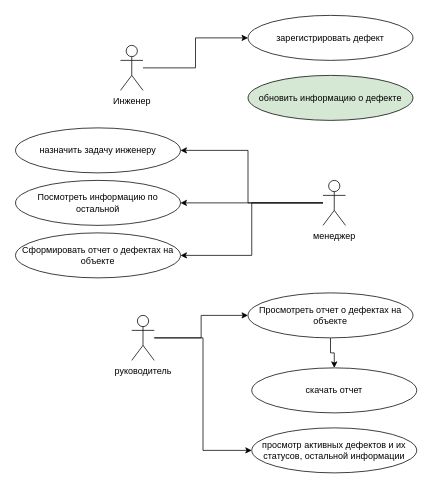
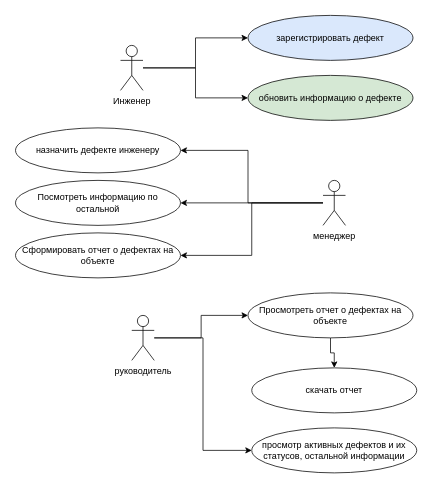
  <mxCell id="0" />
  <mxCell id="1" parent="0" />
  <mxCell id="2" style="edgeStyle=orthogonalEdgeStyle;rounded=0;orthogonalLoop=1;jettySize=auto;html=1;entryX=0;entryY=0.5;entryDx=0;entryDy=0;" parent="1" source="4" target="5" edge="1"><mxGeometry relative="1" as="geometry" /></mxCell>
+ <mxCell id="3" style="edgeStyle=orthogonalEdgeStyle;rounded=0;orthogonalLoop=1;jettySize=auto;html=1;entryX=0;entryY=0.5;entryDx=0;entryDy=0;" parent="1" source="4" target="6" edge="1"><mxGeometry relative="1" as="geometry" /></mxCell>
  <mxCell id="4" value="Инженер" style="shape=umlActor;verticalLabelPosition=bottom;verticalAlign=top;html=1;outlineConnect=0;" parent="1" vertex="1"><mxGeometry x="160" y="60" width="30" height="60" as="geometry" /></mxCell>
- <mxCell id="5" value="зарегистрировать дефект" style="ellipse;whiteSpace=wrap;html=1;" parent="1" vertex="1"><mxGeometry x="330" y="20" width="220" height="60" as="geometry" /></mxCell>
+ <mxCell id="5" value="зарегистрировать дефект" style="ellipse;whiteSpace=wrap;html=1;fillColor=#dae8fc;" parent="1" vertex="1"><mxGeometry x="330" y="20" width="220" height="60" as="geometry" /></mxCell>
  <mxCell id="6" value="обновить информацию о дефекте" style="ellipse;whiteSpace=wrap;html=1;fillColor=#d5e8d4;" parent="1" vertex="1"><mxGeometry x="330" y="100" width="220" height="60" as="geometry" /></mxCell>
  <mxCell id="7" style="edgeStyle=orthogonalEdgeStyle;rounded=0;orthogonalLoop=1;jettySize=auto;html=1;entryX=1;entryY=0.5;entryDx=0;entryDy=0;" edge="1" parent="1" source="10" target="11"><mxGeometry relative="1" as="geometry"><Array as="points"><mxPoint x="330" y="270" /><mxPoint x="330" y="200" /></Array></mxGeometry></mxCell>
  <mxCell id="8" style="edgeStyle=orthogonalEdgeStyle;rounded=0;orthogonalLoop=1;jettySize=auto;html=1;entryX=1;entryY=0.5;entryDx=0;entryDy=0;" edge="1" parent="1" source="10" target="12"><mxGeometry relative="1" as="geometry" /></mxCell>
  <mxCell id="9" style="edgeStyle=orthogonalEdgeStyle;rounded=0;orthogonalLoop=1;jettySize=auto;html=1;entryX=1;entryY=0.5;entryDx=0;entryDy=0;" edge="1" parent="1" source="10" target="18"><mxGeometry relative="1" as="geometry" /></mxCell>
  <mxCell id="10" value="менеджер" style="shape=umlActor;verticalLabelPosition=bottom;verticalAlign=top;html=1;outlineConnect=0;" parent="1" vertex="1"><mxGeometry x="430" y="240" width="30" height="60" as="geometry" /></mxCell>
- <mxCell id="11" value="назначить задачу инженеру" style="ellipse;whiteSpace=wrap;html=1;" parent="1" vertex="1"><mxGeometry x="20" y="170" width="220" height="60" as="geometry" /></mxCell>
+ <mxCell id="11" value="назначить дефекте инженеру" style="ellipse;whiteSpace=wrap;html=1;" parent="1" vertex="1"><mxGeometry x="20" y="170" width="220" height="60" as="geometry" /></mxCell>
  <mxCell id="12" value="Сформировать отчет о дефектах на объекте" style="ellipse;whiteSpace=wrap;html=1;" parent="1" vertex="1"><mxGeometry x="20" y="310" width="220" height="60" as="geometry" /></mxCell>
  <mxCell id="13" style="edgeStyle=orthogonalEdgeStyle;rounded=0;orthogonalLoop=1;jettySize=auto;html=1;entryX=0;entryY=0.5;entryDx=0;entryDy=0;" parent="1" source="15" target="17" edge="1"><mxGeometry relative="1" as="geometry" /></mxCell>
  <mxCell id="14" style="edgeStyle=orthogonalEdgeStyle;rounded=0;orthogonalLoop=1;jettySize=auto;html=1;entryX=0;entryY=0.5;entryDx=0;entryDy=0;" edge="1" parent="1" source="15" target="20"><mxGeometry relative="1" as="geometry" /></mxCell>
  <mxCell id="15" value="руководитель" style="shape=umlActor;verticalLabelPosition=bottom;verticalAlign=top;html=1;outlineConnect=0;" parent="1" vertex="1"><mxGeometry x="175" y="420" width="30" height="60" as="geometry" /></mxCell>
  <mxCell id="16" value="скачать отчет" style="ellipse;whiteSpace=wrap;html=1;" parent="1" vertex="1"><mxGeometry x="335" y="490" width="220" height="60" as="geometry" /></mxCell>
  <mxCell id="17" value="просмотр активных дефектов и их статусов, остальной информации" style="ellipse;whiteSpace=wrap;html=1;" parent="1" vertex="1"><mxGeometry x="335" y="570" width="220" height="60" as="geometry" /></mxCell>
  <mxCell id="18" value="Посмотреть информацию по остальной" style="ellipse;whiteSpace=wrap;html=1;" vertex="1" parent="1"><mxGeometry x="20" y="240" width="220" height="60" as="geometry" /></mxCell>
  <mxCell id="19" style="edgeStyle=orthogonalEdgeStyle;rounded=0;orthogonalLoop=1;jettySize=auto;html=1;entryX=0.5;entryY=0;entryDx=0;entryDy=0;" edge="1" parent="1" source="20" target="16"><mxGeometry relative="1" as="geometry" /></mxCell>
  <mxCell id="20" value="Просмотреть отчет о дефектах на объекте" style="ellipse;whiteSpace=wrap;html=1;" vertex="1" parent="1"><mxGeometry x="330" y="390" width="220" height="60" as="geometry" /></mxCell>
